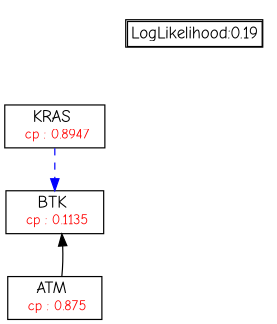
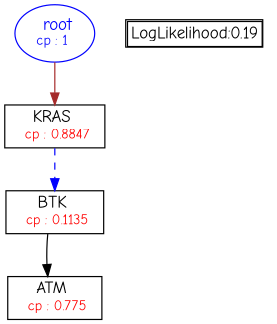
  digraph {
    fontname="Comic Neue"
    fontsize=10
    node [fontname="Comic Neue" shape=box]
    edge [fontname="Comic Neue" style=solid]
-   n2 [label=<KRAS <br/> <font color='Red' POINT-SIZE='12'> cp : 0.8947 </font>>]
+   n1 [color=Blue label=<<font color='Blue'> root</font><br/><font color='Blue' POINT-SIZE='12'>cp : 1 </font>> shape=oval]
+   n2 [label=<KRAS <br/> <font color='Red' POINT-SIZE='12'> cp : 0.8847 </font>>]
    n3 [label=<BTK <br/> <font color='Red' POINT-SIZE='12'> cp : 0.1135 </font>>]
-   n4 [label=<ATM <br/> <font color='Red' POINT-SIZE='12'> cp : 0.875 </font>>]
+   n4 [label=<ATM <br/> <font color='Red' POINT-SIZE='12'> cp : 0.775 </font>>]
    n5 [label=<<TABLE BORDER="1" CELLBORDER="1" CELLSPACING="0" >     <TR><TD ALIGN="LEFT">LogLikelihood:0.19</TD></TR>     </TABLE>> shape=plaintext]
+   n1 -> n2 [color=brown]
    n2 -> n3 [color=blue style=dashed]
-   n4 -> n3 [color=black]
+   n3 -> n4 [color=black]
  }
